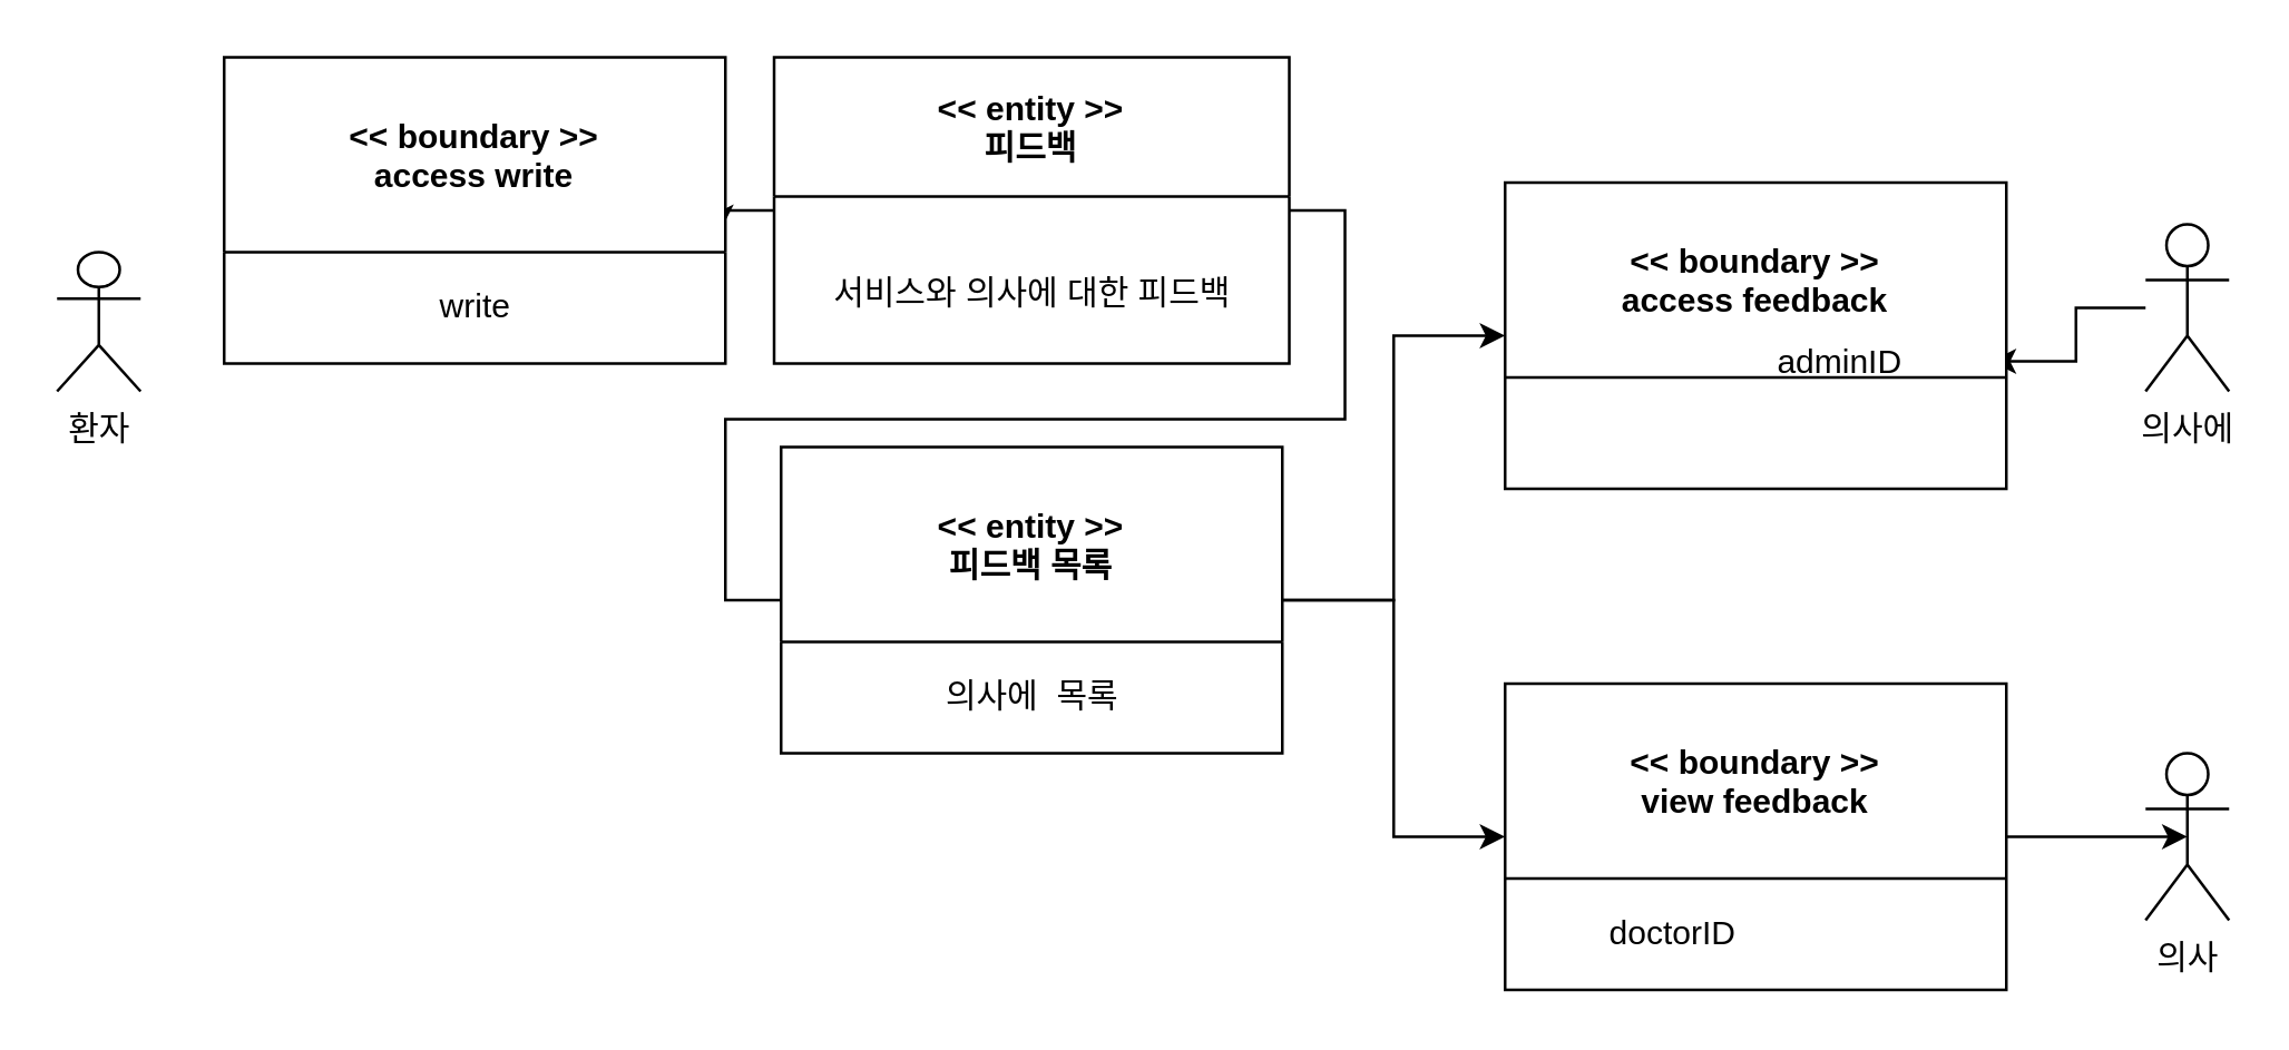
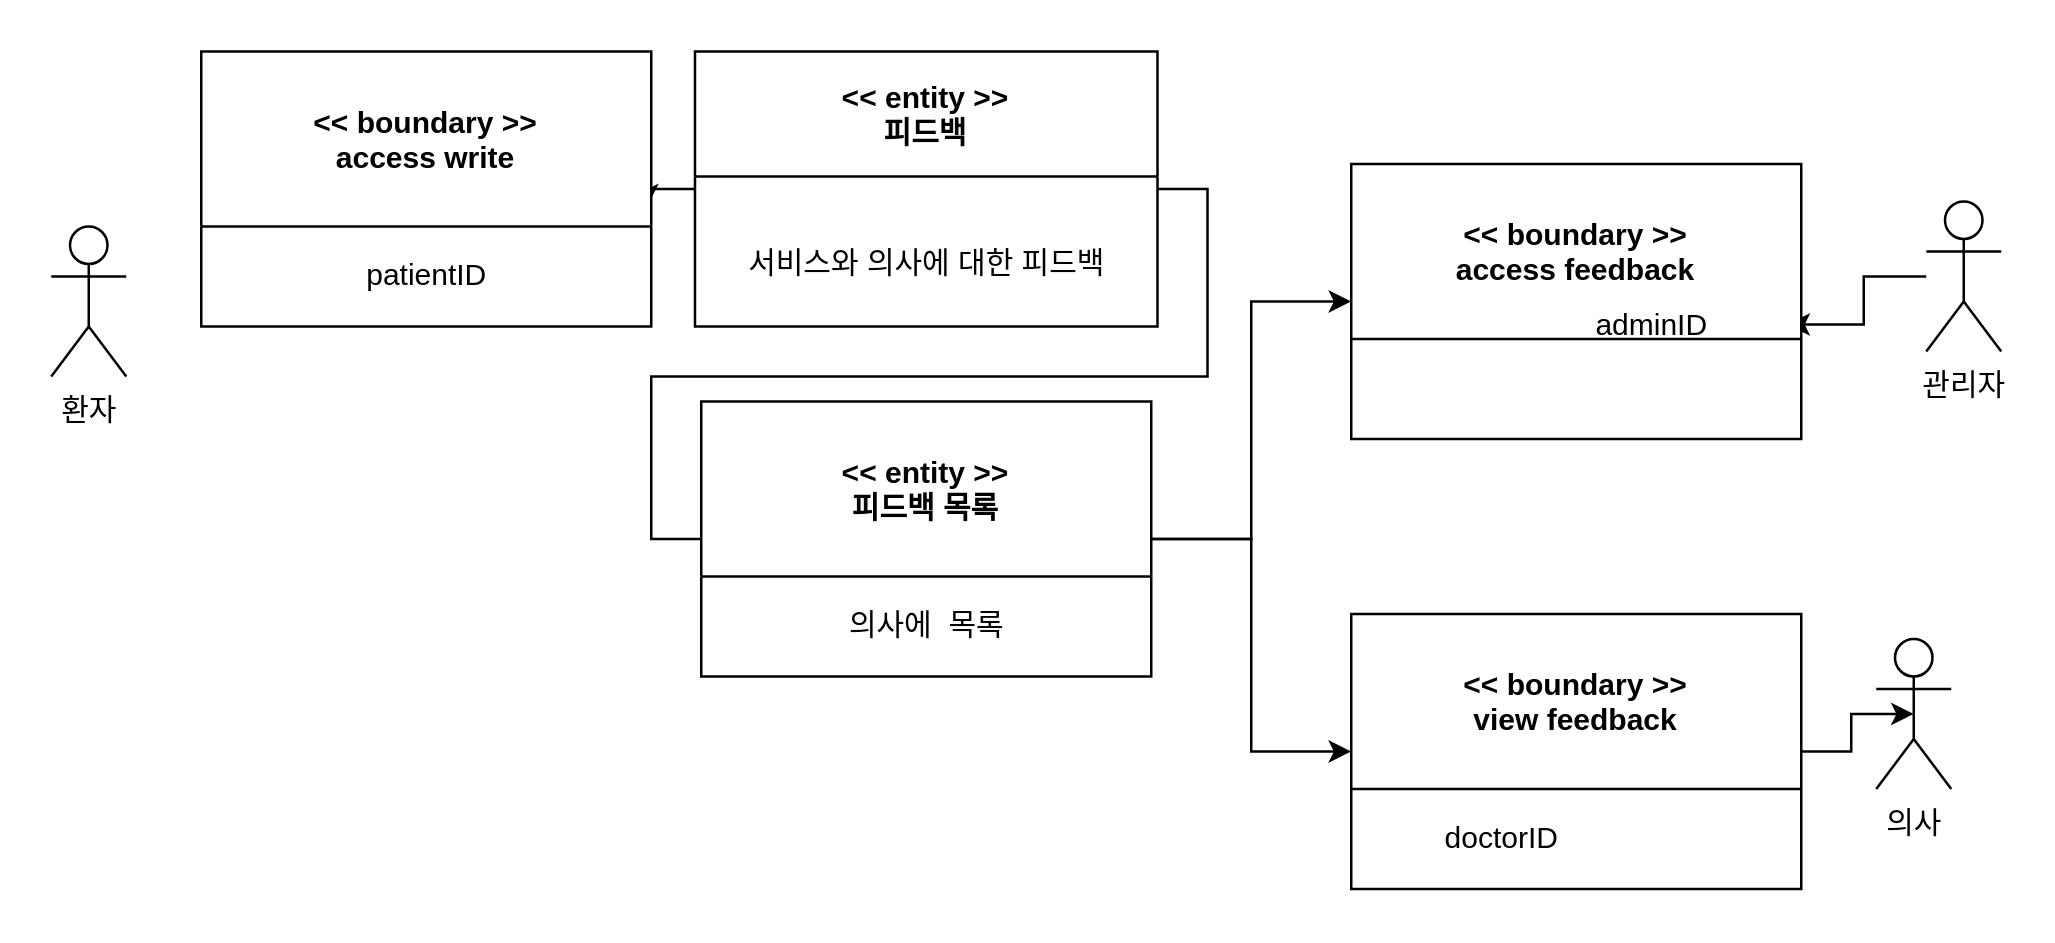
  <mxCell id="0" />
  <mxCell id="1" parent="0" />
- <mxCell id="2" value="의사" style="shape=umlActor;verticalLabelPosition=bottom;verticalAlign=top;html=1;outlineConnect=0;" parent="1" vertex="1"><mxGeometry x="770" y="270" width="30" height="60" as="geometry" /></mxCell>
+ <mxCell id="2" value="의사" style="shape=umlActor;verticalLabelPosition=bottom;verticalAlign=top;html=1;outlineConnect=0;" parent="1" vertex="1"><mxGeometry x="750" y="255" width="30" height="60" as="geometry" /></mxCell>
  <mxCell id="3" value="" style="edgeStyle=orthogonalEdgeStyle;rounded=0;orthogonalLoop=1;jettySize=auto;html=1;endArrow=none;endFill=0;entryX=0;entryY=0.5;entryDx=0;entryDy=0;exitX=1;exitY=0.5;exitDx=0;exitDy=0;" parent="1" target="9" edge="1" source="12"><mxGeometry relative="1" as="geometry"><mxPoint x="275" y="65" as="sourcePoint" /><mxPoint x="290" y="40" as="targetPoint" /></mxGeometry></mxCell>
  <mxCell id="4" style="edgeStyle=orthogonalEdgeStyle;rounded=0;orthogonalLoop=1;jettySize=auto;html=1;entryX=0.969;entryY=0.584;entryDx=0;entryDy=0;entryPerimeter=0;" edge="1" parent="1" source="5" target="16"><mxGeometry relative="1" as="geometry" /></mxCell>
- <mxCell id="5" value="의사에" style="shape=umlActor;verticalLabelPosition=bottom;verticalAlign=top;html=1;outlineConnect=0;" parent="1" vertex="1"><mxGeometry x="770" y="80" width="30" height="60" as="geometry" /></mxCell>
- <mxCell id="6" value="환자" style="shape=umlActor;verticalLabelPosition=bottom;verticalAlign=top;html=1;outlineConnect=0;" parent="1" vertex="1"><mxGeometry x="20" y="90" width="30" height="50" as="geometry" /></mxCell>
+ <mxCell id="5" value="관리자" style="shape=umlActor;verticalLabelPosition=bottom;verticalAlign=top;html=1;outlineConnect=0;" parent="1" vertex="1"><mxGeometry x="770" y="80" width="30" height="60" as="geometry" /></mxCell>
+ <mxCell id="6" value="환자" style="shape=umlActor;verticalLabelPosition=bottom;verticalAlign=top;html=1;outlineConnect=0;" parent="1" vertex="1"><mxGeometry x="20" y="90" width="30" height="60" as="geometry" /></mxCell>
  <mxCell id="7" style="edgeStyle=orthogonalEdgeStyle;rounded=0;orthogonalLoop=1;jettySize=auto;html=1;exitX=1;exitY=0.5;exitDx=0;exitDy=0;entryX=0;entryY=0.5;entryDx=0;entryDy=0;" edge="1" parent="1" source="9" target="16"><mxGeometry relative="1" as="geometry" /></mxCell>
  <mxCell id="8" style="edgeStyle=orthogonalEdgeStyle;rounded=0;orthogonalLoop=1;jettySize=auto;html=1;exitX=1;exitY=0.5;exitDx=0;exitDy=0;entryX=0;entryY=0.5;entryDx=0;entryDy=0;" edge="1" parent="1" source="9" target="19"><mxGeometry relative="1" as="geometry" /></mxCell>
  <mxCell id="9" value="&lt;&lt; entity &gt;&gt;&#10;피드백 목록" style="swimlane;startSize=70;" parent="1" vertex="1"><mxGeometry x="280" y="160" width="180" height="110" as="geometry" /></mxCell>
  <mxCell id="10" value="의사에&amp;nbsp; 목록" style="text;html=1;align=center;verticalAlign=middle;resizable=0;points=[];autosize=1;strokeColor=none;" parent="9" vertex="1"><mxGeometry x="50" y="80" width="80" height="20" as="geometry" /></mxCell>
  <mxCell id="11" style="edgeStyle=orthogonalEdgeStyle;rounded=0;orthogonalLoop=1;jettySize=auto;html=1;exitX=0;exitY=0.5;exitDx=0;exitDy=0;entryX=0.991;entryY=0.564;entryDx=0;entryDy=0;entryPerimeter=0;" edge="1" parent="1" source="12" target="14"><mxGeometry relative="1" as="geometry" /></mxCell>
  <mxCell id="12" value="&lt;&lt; entity &gt;&gt;&#10;피드백" style="swimlane;startSize=50;" parent="1" vertex="1"><mxGeometry x="277.5" y="20" width="185" height="110" as="geometry" /></mxCell>
  <mxCell id="13" value="서비스와 의사에 대한 피드백" style="text;html=1;align=center;verticalAlign=middle;resizable=0;points=[];autosize=1;strokeColor=none;" vertex="1" parent="12"><mxGeometry x="7.5" y="75" width="170" height="20" as="geometry" /></mxCell>
  <mxCell id="14" value="&lt;&lt; boundary &gt;&gt;&#10;access write" style="swimlane;startSize=70;" vertex="1" parent="1"><mxGeometry x="80" y="20" width="180" height="110" as="geometry" /></mxCell>
- <mxCell id="15" value="write" style="text;html=1;align=center;verticalAlign=middle;resizable=0;points=[];autosize=1;strokeColor=none;" vertex="1" parent="14"><mxGeometry x="60" y="80" width="60" height="20" as="geometry" /></mxCell>
+ <mxCell id="15" value="patientID" style="text;html=1;align=center;verticalAlign=middle;resizable=0;points=[];autosize=1;strokeColor=none;" vertex="1" parent="14"><mxGeometry x="60" y="80" width="60" height="20" as="geometry" /></mxCell>
  <mxCell id="16" value="&lt;&lt; boundary &gt;&gt;&#10;access feedback" style="swimlane;startSize=70;" vertex="1" parent="1"><mxGeometry x="540" y="65" width="180" height="110" as="geometry" /></mxCell>
  <mxCell id="17" value="adminID" style="text;html=1;align=center;verticalAlign=middle;resizable=0;points=[];autosize=1;strokeColor=none;" vertex="1" parent="16"><mxGeometry x="90" y="55" width="60" height="20" as="geometry" /></mxCell>
  <mxCell id="18" style="edgeStyle=orthogonalEdgeStyle;rounded=0;orthogonalLoop=1;jettySize=auto;html=1;exitX=1;exitY=0.5;exitDx=0;exitDy=0;entryX=0.5;entryY=0.5;entryDx=0;entryDy=0;entryPerimeter=0;" edge="1" parent="1" source="19" target="2"><mxGeometry relative="1" as="geometry" /></mxCell>
  <mxCell id="19" value="&lt;&lt; boundary &gt;&gt;&#10;view feedback" style="swimlane;startSize=70;" vertex="1" parent="1"><mxGeometry x="540" y="245" width="180" height="110" as="geometry" /></mxCell>
  <mxCell id="20" value="doctorID" style="text;html=1;align=center;verticalAlign=middle;resizable=0;points=[];autosize=1;strokeColor=none;" vertex="1" parent="19"><mxGeometry x="30" y="80" width="60" height="20" as="geometry" /></mxCell>
